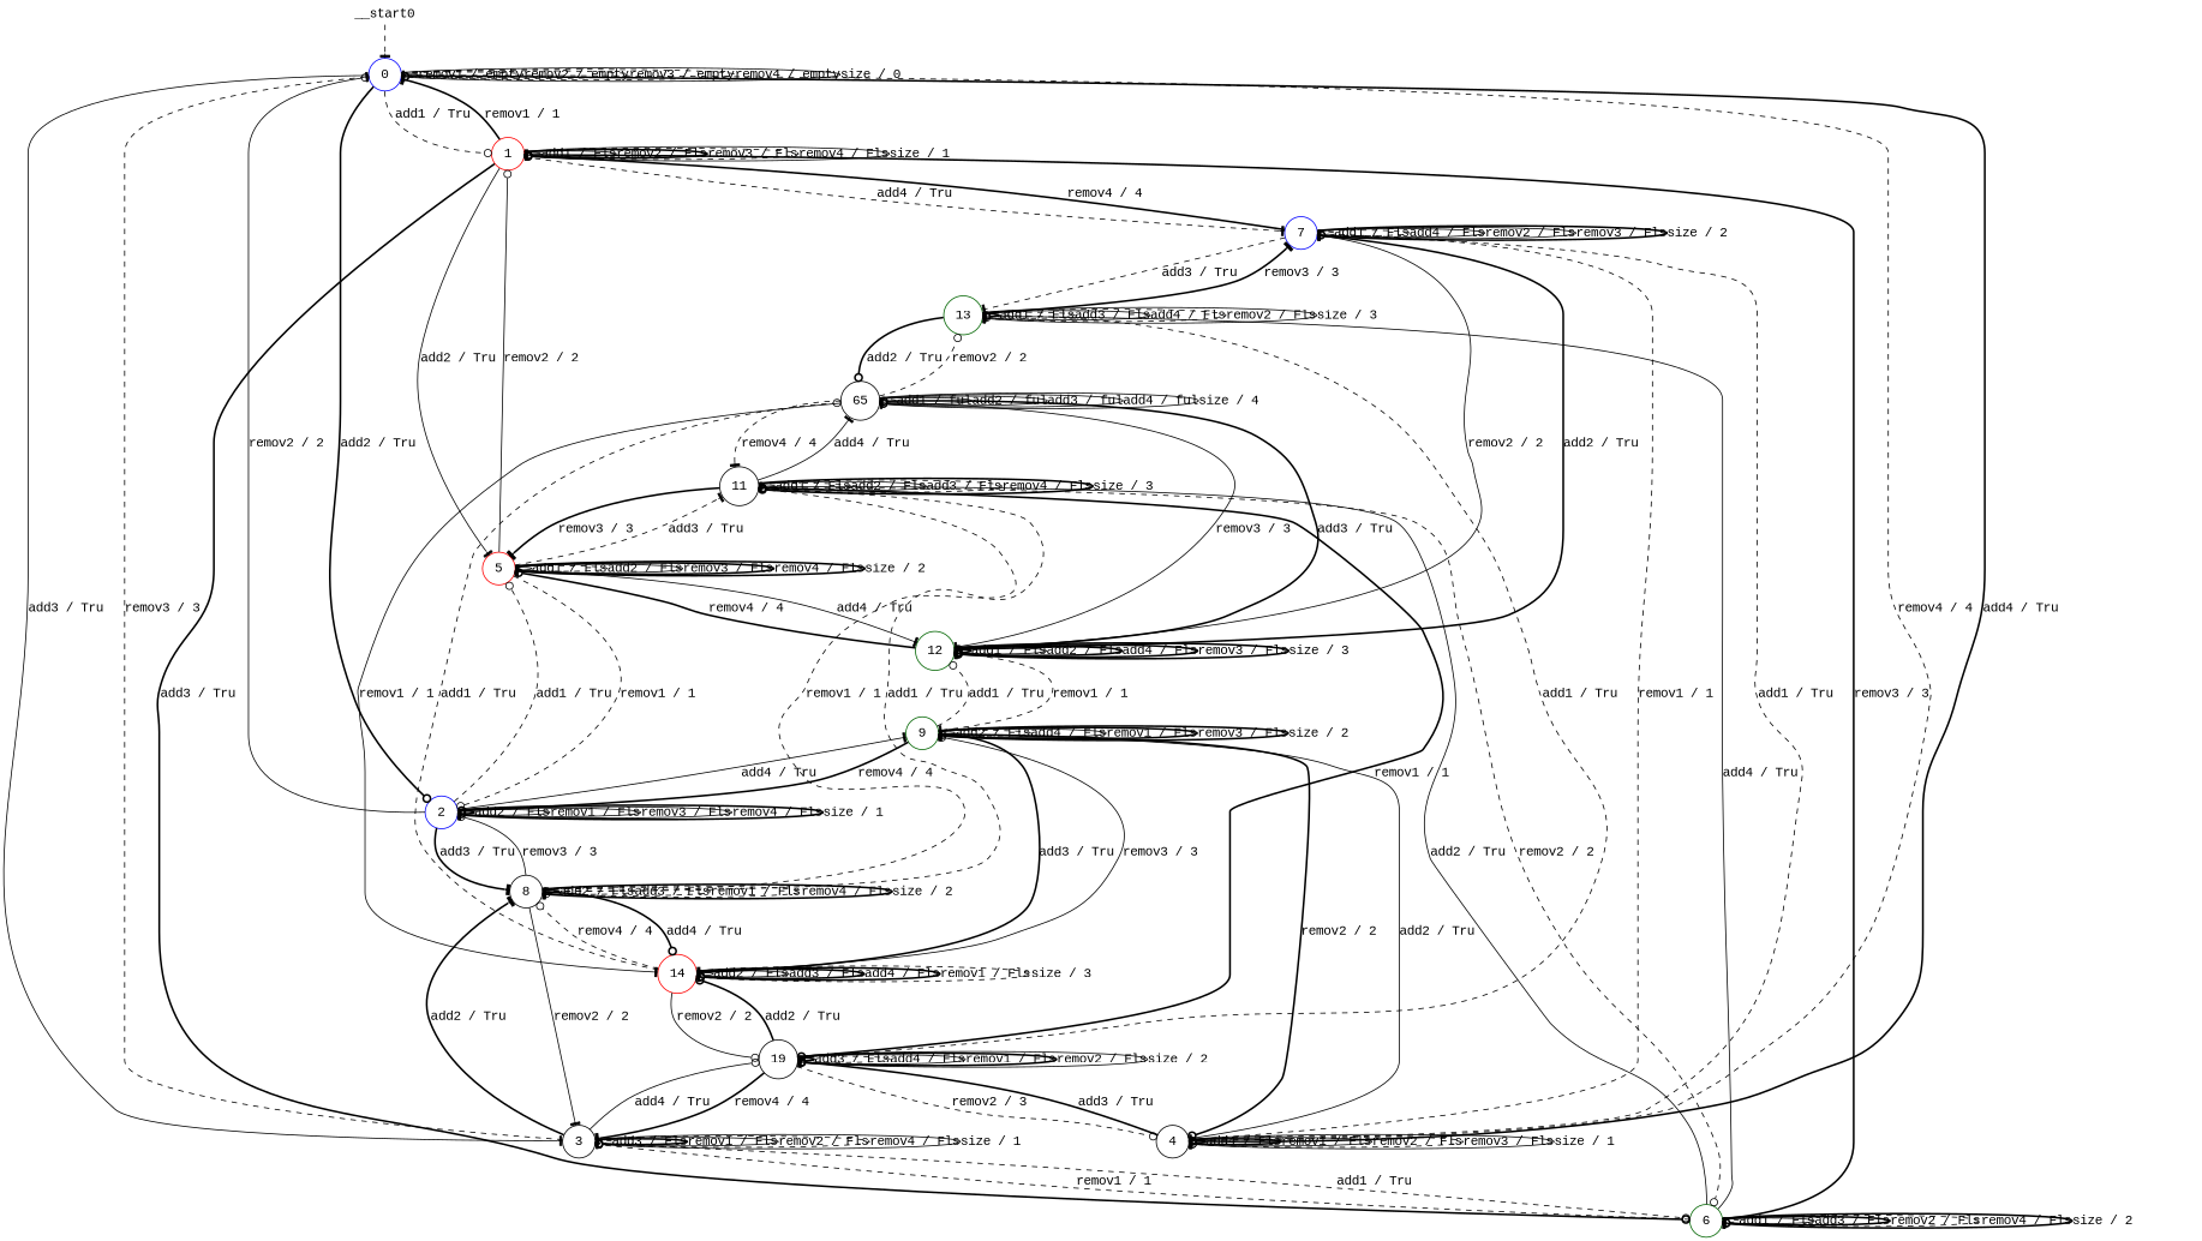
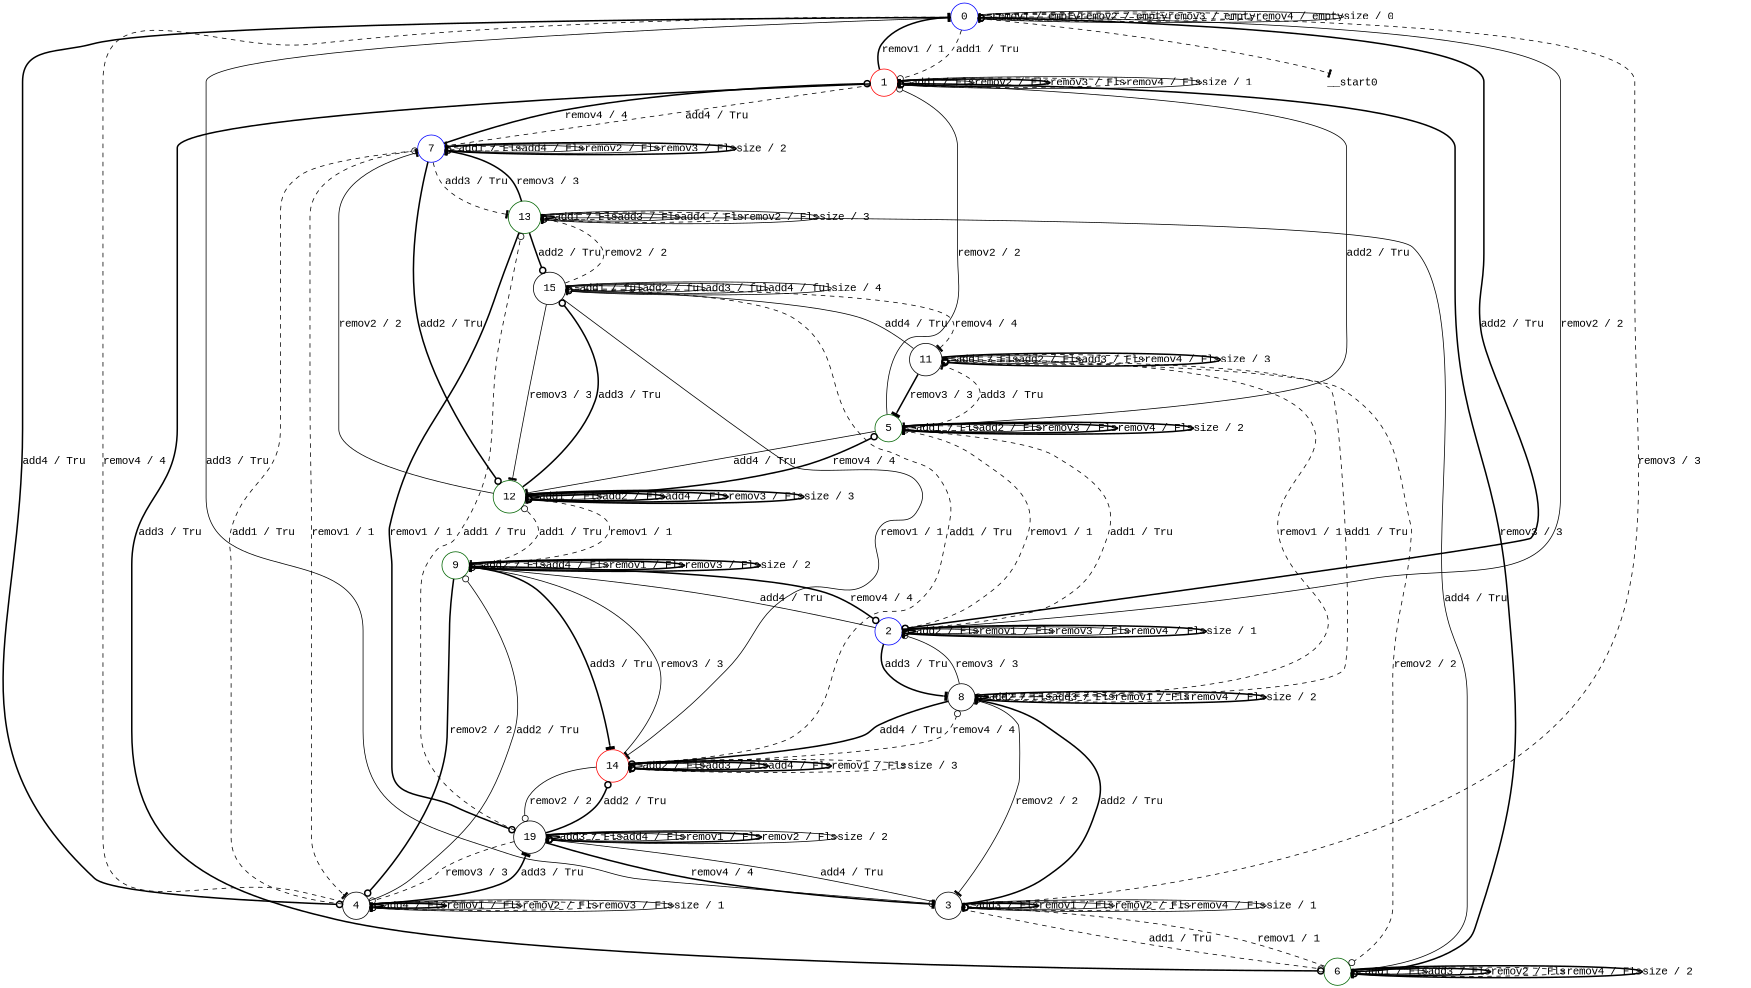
  digraph {
    fontname="Liberation Mono"
    node [color=black fontname="Liberation Mono" shape=circle]
    edge [arrowhead=odot fontname="Liberation Mono" style=solid]
    n1 [color=blue label=0]
    n2 [color=red label=1]
    n3 [color=blue label=2]
    n4 [label=3]
    n5 [label=4]
-   n6 [color=red label=5]
+   n6 [color=darkgreen label=5]
    n7 [color=darkgreen label=6]
    n8 [color=blue label=7]
    n9 [label=8]
    n10 [color=darkgreen label=9]
    n11 [label=19]
    n12 [label=11]
    n13 [color=darkgreen label=12]
    n14 [color=darkgreen label=13]
    n15 [color=red label=14]
-   n16 [label=65]
+   n16 [label=15]
    __start0 [color=blue height=0 shape=none width=0]
    n1 -> n1 [label="remov1 / empty"]
    n1 -> n1 [label="remov2 / empty" style=dashed]
    n1 -> n1 [label="remov3 / empty" style=dashed]
    n1 -> n1 [label="remov4 / empty" style=dashed]
    n1 -> n1 [arrowhead=tee label="size / 0"]
    n1 -> n2 [label="add1 / Tru" style=dashed]
    n1 -> n3 [label="add2 / Tru" style=bold]
-   n1 -> n4 [arrowhead=tee label="add3 / Tru"]
+   n1 -> n4 [label="add3 / Tru"]
    n1 -> n5 [label="add4 / Tru" style=bold]
    n2 -> n1 [arrowhead=tee label="remov1 / 1" style=bold]
    n2 -> n2 [label="add1 / Fls"]
    n2 -> n2 [arrowhead=tee label="remov2 / Fls"]
    n2 -> n2 [label="remov3 / Fls" style=bold]
    n2 -> n2 [label="remov4 / Fls" style=dashed]
    n2 -> n2 [label="size / 1"]
    n2 -> n6 [arrowhead=tee label="add2 / Tru"]
    n2 -> n7 [label="add3 / Tru" style=bold]
    n2 -> n8 [arrowhead=tee label="add4 / Tru" style=dashed]
    n3 -> n1 [label="remov2 / 2"]
    n3 -> n3 [label="add2 / Fls" style=bold]
    n3 -> n3 [arrowhead=tee label="remov1 / Fls"]
    n3 -> n3 [arrowhead=tee label="remov3 / Fls"]
    n3 -> n3 [arrowhead=tee label="remov4 / Fls"]
    n3 -> n3 [arrowhead=tee label="size / 1" style=bold]
    n3 -> n6 [label="add1 / Tru" style=dashed]
    n3 -> n9 [arrowhead=tee label="add3 / Tru" style=bold]
    n3 -> n10 [arrowhead=tee label="add4 / Tru"]
    n4 -> n1 [arrowhead=tee label="remov3 / 3" style=dashed]
    n4 -> n4 [arrowhead=tee label="add3 / Fls" style=dashed]
    n4 -> n4 [label="remov1 / Fls" style=bold]
    n4 -> n4 [label="remov2 / Fls"]
    n4 -> n4 [arrowhead=tee label="remov4 / Fls" style=dashed]
    n4 -> n4 [label="size / 1"]
    n4 -> n7 [label="add1 / Tru" style=dashed]
    n4 -> n9 [arrowhead=tee label="add2 / Tru" style=bold]
    n4 -> n11 [label="add4 / Tru"]
    n5 -> n1 [arrowhead=tee label="remov4 / 4" style=dashed]
    n5 -> n5 [arrowhead=tee label="add4 / Fls" style=bold]
    n5 -> n5 [arrowhead=tee label="remov1 / Fls" style=bold]
    n5 -> n5 [label="remov2 / Fls"]
    n5 -> n5 [label="remov3 / Fls" style=dashed]
    n5 -> n5 [arrowhead=tee label="size / 1"]
    n5 -> n8 [label="add1 / Tru" style=dashed]
    n5 -> n10 [label="add2 / Tru"]
    n5 -> n11 [arrowhead=tee label="add3 / Tru" style=bold]
    n6 -> n2 [label="remov2 / 2"]
    n6 -> n3 [label="remov1 / 1" style=dashed]
    n6 -> n6 [arrowhead=tee label="add1 / Fls"]
    n6 -> n6 [arrowhead=tee label="add2 / Fls" style=dashed]
    n6 -> n6 [arrowhead=tee label="remov3 / Fls"]
    n6 -> n6 [arrowhead=tee label="remov4 / Fls" style=bold]
    n6 -> n6 [arrowhead=tee label="size / 2" style=bold]
    n6 -> n12 [arrowhead=tee label="add3 / Tru" style=dashed]
    n6 -> n13 [arrowhead=tee label="add4 / Tru"]
    n7 -> n2 [arrowhead=tee label="remov3 / 3" style=bold]
    n7 -> n4 [label="remov1 / 1" style=dashed]
    n7 -> n7 [arrowhead=tee label="add1 / Fls" style=dashed]
    n7 -> n7 [label="add3 / Fls"]
    n7 -> n7 [label="remov2 / Fls" style=bold]
    n7 -> n7 [arrowhead=tee label="remov4 / Fls" style=dashed]
    n7 -> n7 [arrowhead=tee label="size / 2" style=bold]
-   n7 -> n12 [arrowhead=tee label="add2 / Tru"]
    n7 -> n14 [label="add4 / Tru"]
    n8 -> n2 [label="remov4 / 4" style=bold]
    n8 -> n5 [arrowhead=tee label="remov1 / 1" style=dashed]
    n8 -> n8 [label="add1 / Fls" style=dashed]
    n8 -> n8 [arrowhead=tee label="add4 / Fls" style=dashed]
    n8 -> n8 [arrowhead=tee label="remov2 / Fls"]
    n8 -> n8 [label="remov3 / Fls"]
    n8 -> n8 [arrowhead=tee label="size / 2" style=bold]
    n8 -> n13 [label="add2 / Tru" style=bold]
    n8 -> n14 [arrowhead=tee label="add3 / Tru" style=dashed]
    n9 -> n3 [label="remov3 / 3"]
    n9 -> n4 [arrowhead=tee label="remov2 / 2"]
    n9 -> n9 [arrowhead=tee label="add2 / Fls" style=bold]
    n9 -> n9 [arrowhead=tee label="add3 / Fls" style=dashed]
    n9 -> n9 [label="remov1 / Fls" style=dashed]
    n9 -> n9 [arrowhead=tee label="remov4 / Fls" style=dashed]
    n9 -> n9 [arrowhead=tee label="size / 2" style=bold]
    n9 -> n12 [label="add1 / Tru" style=dashed]
    n9 -> n15 [label="add4 / Tru" style=bold]
    n10 -> n3 [label="remov4 / 4" style=bold]
    n10 -> n5 [label="remov2 / 2" style=bold]
    n10 -> n10 [arrowhead=tee label="add2 / Fls"]
    n10 -> n10 [arrowhead=tee label="add4 / Fls" style=dashed]
    n10 -> n10 [label="remov1 / Fls"]
    n10 -> n10 [arrowhead=tee label="remov3 / Fls" style=bold]
    n10 -> n10 [arrowhead=tee label="size / 2" style=bold]
    n10 -> n13 [label="add1 / Tru" style=dashed]
    n10 -> n15 [arrowhead=tee label="add3 / Tru" style=bold]
    n11 -> n4 [arrowhead=tee label="remov4 / 4" style=bold]
-   n11 -> n5 [label="remov2 / 3" style=dashed]
+   n11 -> n5 [label="remov3 / 3" style=dashed]
    n11 -> n11 [arrowhead=tee label="add3 / Fls" style=bold]
    n11 -> n11 [label="add4 / Fls" style=dashed]
    n11 -> n11 [label="remov1 / Fls"]
    n11 -> n11 [label="remov2 / Fls" style=bold]
    n11 -> n11 [label="size / 2"]
    n11 -> n14 [label="add1 / Tru" style=dashed]
    n11 -> n15 [label="add2 / Tru" style=bold]
    n12 -> n6 [arrowhead=tee label="remov3 / 3" style=bold]
    n12 -> n7 [label="remov2 / 2" style=dashed]
    n12 -> n9 [label="remov1 / 1" style=dashed]
    n12 -> n12 [label="add1 / Fls"]
    n12 -> n12 [label="add2 / Fls" style=dashed]
    n12 -> n12 [label="add3 / Fls"]
    n12 -> n12 [label="remov4 / Fls" style=dashed]
    n12 -> n12 [label="size / 3" style=bold]
    n12 -> n16 [arrowhead=tee label="add4 / Tru"]
    n13 -> n6 [label="remov4 / 4" style=bold]
    n13 -> n8 [arrowhead=tee label="remov2 / 2"]
    n13 -> n10 [arrowhead=tee label="remov1 / 1" style=dashed]
    n13 -> n13 [label="add1 / Fls" style=bold]
    n13 -> n13 [label="add2 / Fls"]
    n13 -> n13 [label="add4 / Fls" style=bold]
    n13 -> n13 [arrowhead=tee label="remov3 / Fls" style=bold]
    n13 -> n13 [label="size / 3" style=bold]
    n13 -> n16 [label="add3 / Tru" style=bold]
    n14 -> n8 [arrowhead=tee label="remov3 / 3" style=bold]
-   n12 -> n11 [label="remov1 / 1" style=bold]
+   n14 -> n11 [label="remov1 / 1" style=bold]
    n14 -> n14 [arrowhead=tee label="add1 / Fls" style=bold]
    n14 -> n14 [label="add3 / Fls" style=dashed]
    n14 -> n14 [arrowhead=tee label="add4 / Fls"]
    n14 -> n14 [arrowhead=tee label="remov2 / Fls" style=dashed]
    n14 -> n14 [arrowhead=tee label="size / 3"]
    n14 -> n16 [label="add2 / Tru" style=bold]
    n15 -> n9 [label="remov4 / 4" style=dashed]
    n15 -> n10 [label="remov3 / 3"]
    n15 -> n11 [label="remov2 / 2"]
    n15 -> n15 [arrowhead=tee label="add2 / Fls"]
    n15 -> n15 [label="add3 / Fls"]
    n15 -> n15 [label="add4 / Fls" style=bold]
    n15 -> n15 [label="remov1 / Fls" style=bold]
    n15 -> n15 [arrowhead=tee label="size / 3" style=dashed]
    n15 -> n16 [label="add1 / Tru" style=dashed]
    n16 -> n12 [arrowhead=tee label="remov4 / 4" style=dashed]
    n16 -> n13 [arrowhead=tee label="remov3 / 3"]
    n16 -> n14 [label="remov2 / 2" style=dashed]
    n16 -> n15 [arrowhead=tee label="remov1 / 1"]
    n16 -> n16 [arrowhead=tee label="add1 / ful" style=dashed]
    n16 -> n16 [label="add2 / ful"]
    n16 -> n16 [label="add3 / ful"]
    n16 -> n16 [label="add4 / ful"]
    n16 -> n16 [arrowhead=tee label="size / 4"]
-   __start0 -> n1 [arrowhead=tee style=dashed]
+   n1 -> __start0 [arrowhead=tee style=dashed]
  }
